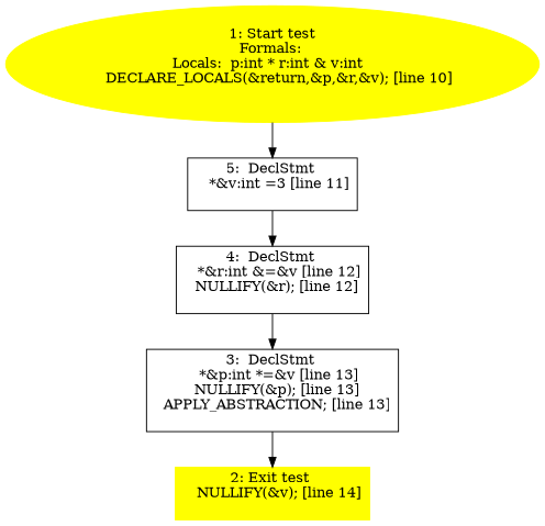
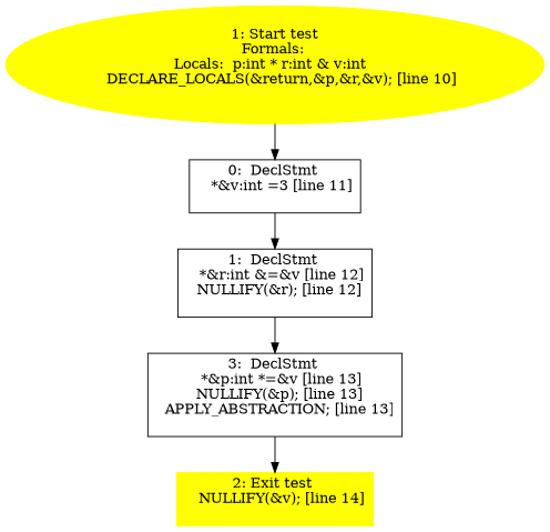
  digraph {
    node [shape=box]
-   n1 [label="5:  DeclStmt \n   *&v:int =3 [line 11]\n "]
-   n2 [label="4:  DeclStmt \n   *&r:int &=&v [line 12]\n  NULLIFY(&r); [line 12]\n "]
+   n1 [label="0:  DeclStmt \n   *&v:int =3 [line 11]\n "]
+   n2 [label="1:  DeclStmt \n   *&r:int &=&v [line 12]\n  NULLIFY(&r); [line 12]\n "]
    n3 [label="3:  DeclStmt \n   *&p:int *=&v [line 13]\n  NULLIFY(&p); [line 13]\n  APPLY_ABSTRACTION; [line 13]\n "]
    n4 [color=yellow label="2: Exit test \n   NULLIFY(&v); [line 14]\n " style=filled]
    n5 [color=yellow label="1: Start test\nFormals: \nLocals:  p:int * r:int & v:int  \n   DECLARE_LOCALS(&return,&p,&r,&v); [line 10]\n " style=filled shape=""]
    n1 -> n2
    n2 -> n3
    n3 -> n4
    n5 -> n1
  }
